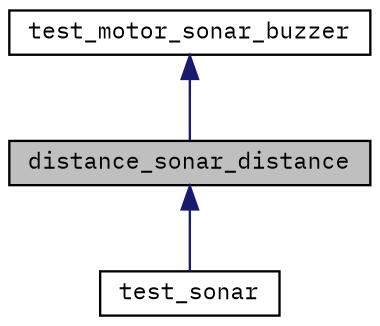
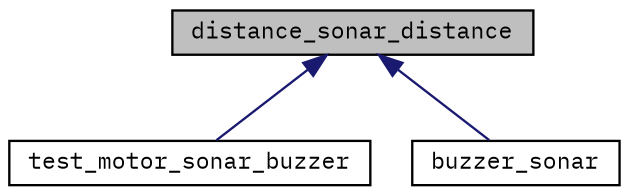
  digraph {
    fontname="IBM Plex Mono"
    rankdir=TB
    node [color=black fillcolor=white fontname="IBM Plex Mono" fontsize=10 shape=record style=filled]
    edge [color=midnightblue dir=back fontname="IBM Plex Mono" fontsize=10 labelfontname=Helvetica labelfontsize=10 style=solid]
    n1 [fillcolor=grey75 fontcolor=black height=0.2 label=distance_sonar_distance width=0.4]
    n2 [height=0.2 label=test_motor_sonar_buzzer width=0.4]
-   n3 [height=0.2 label=test_sonar width=0.4]
-   n2 -> n1
+   n3 [height=0.2 label=buzzer_sonar width=0.4]
+   n1 -> n2
    n1 -> n3
  }
